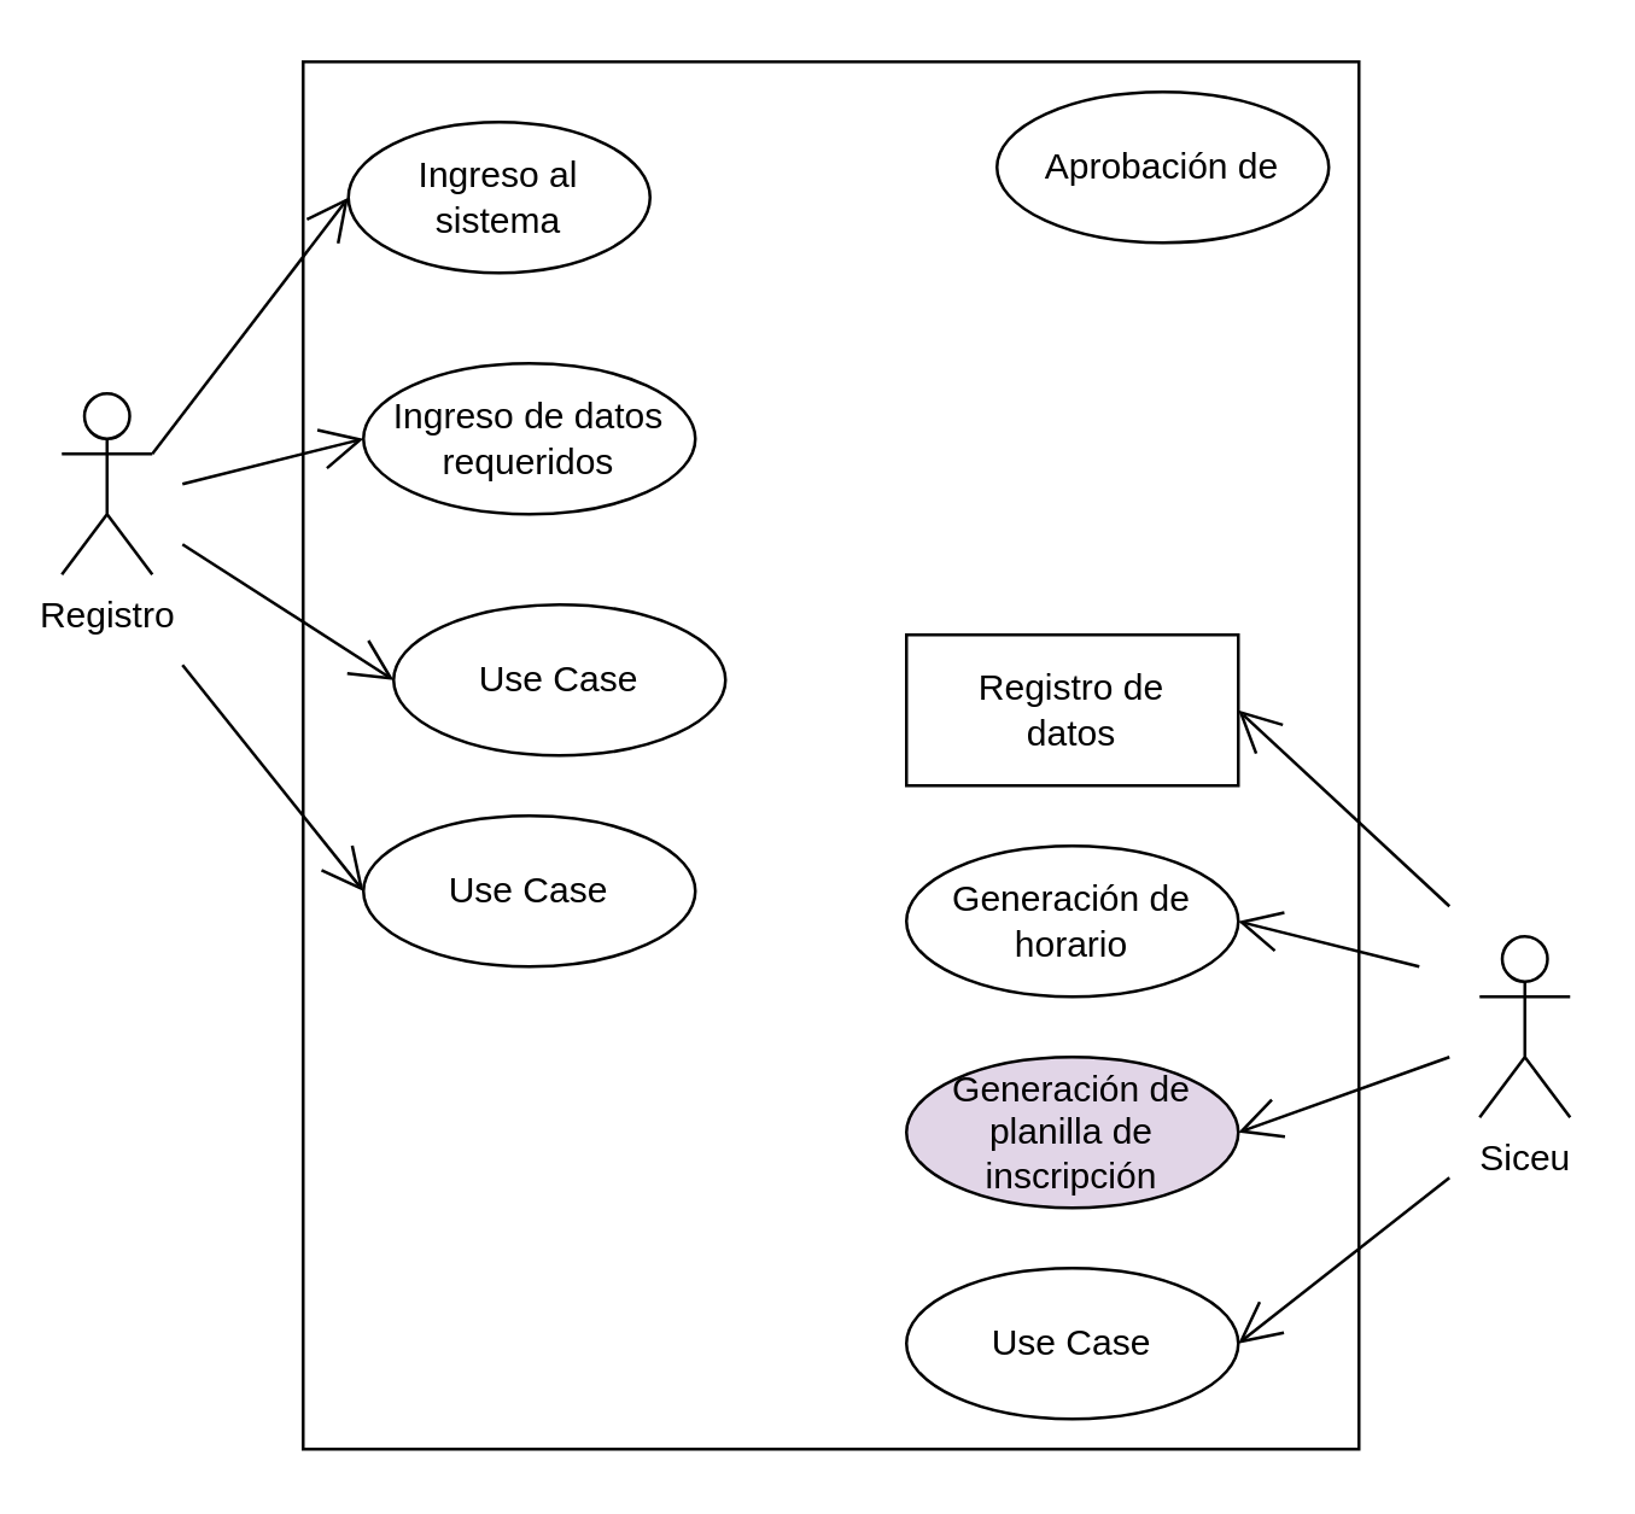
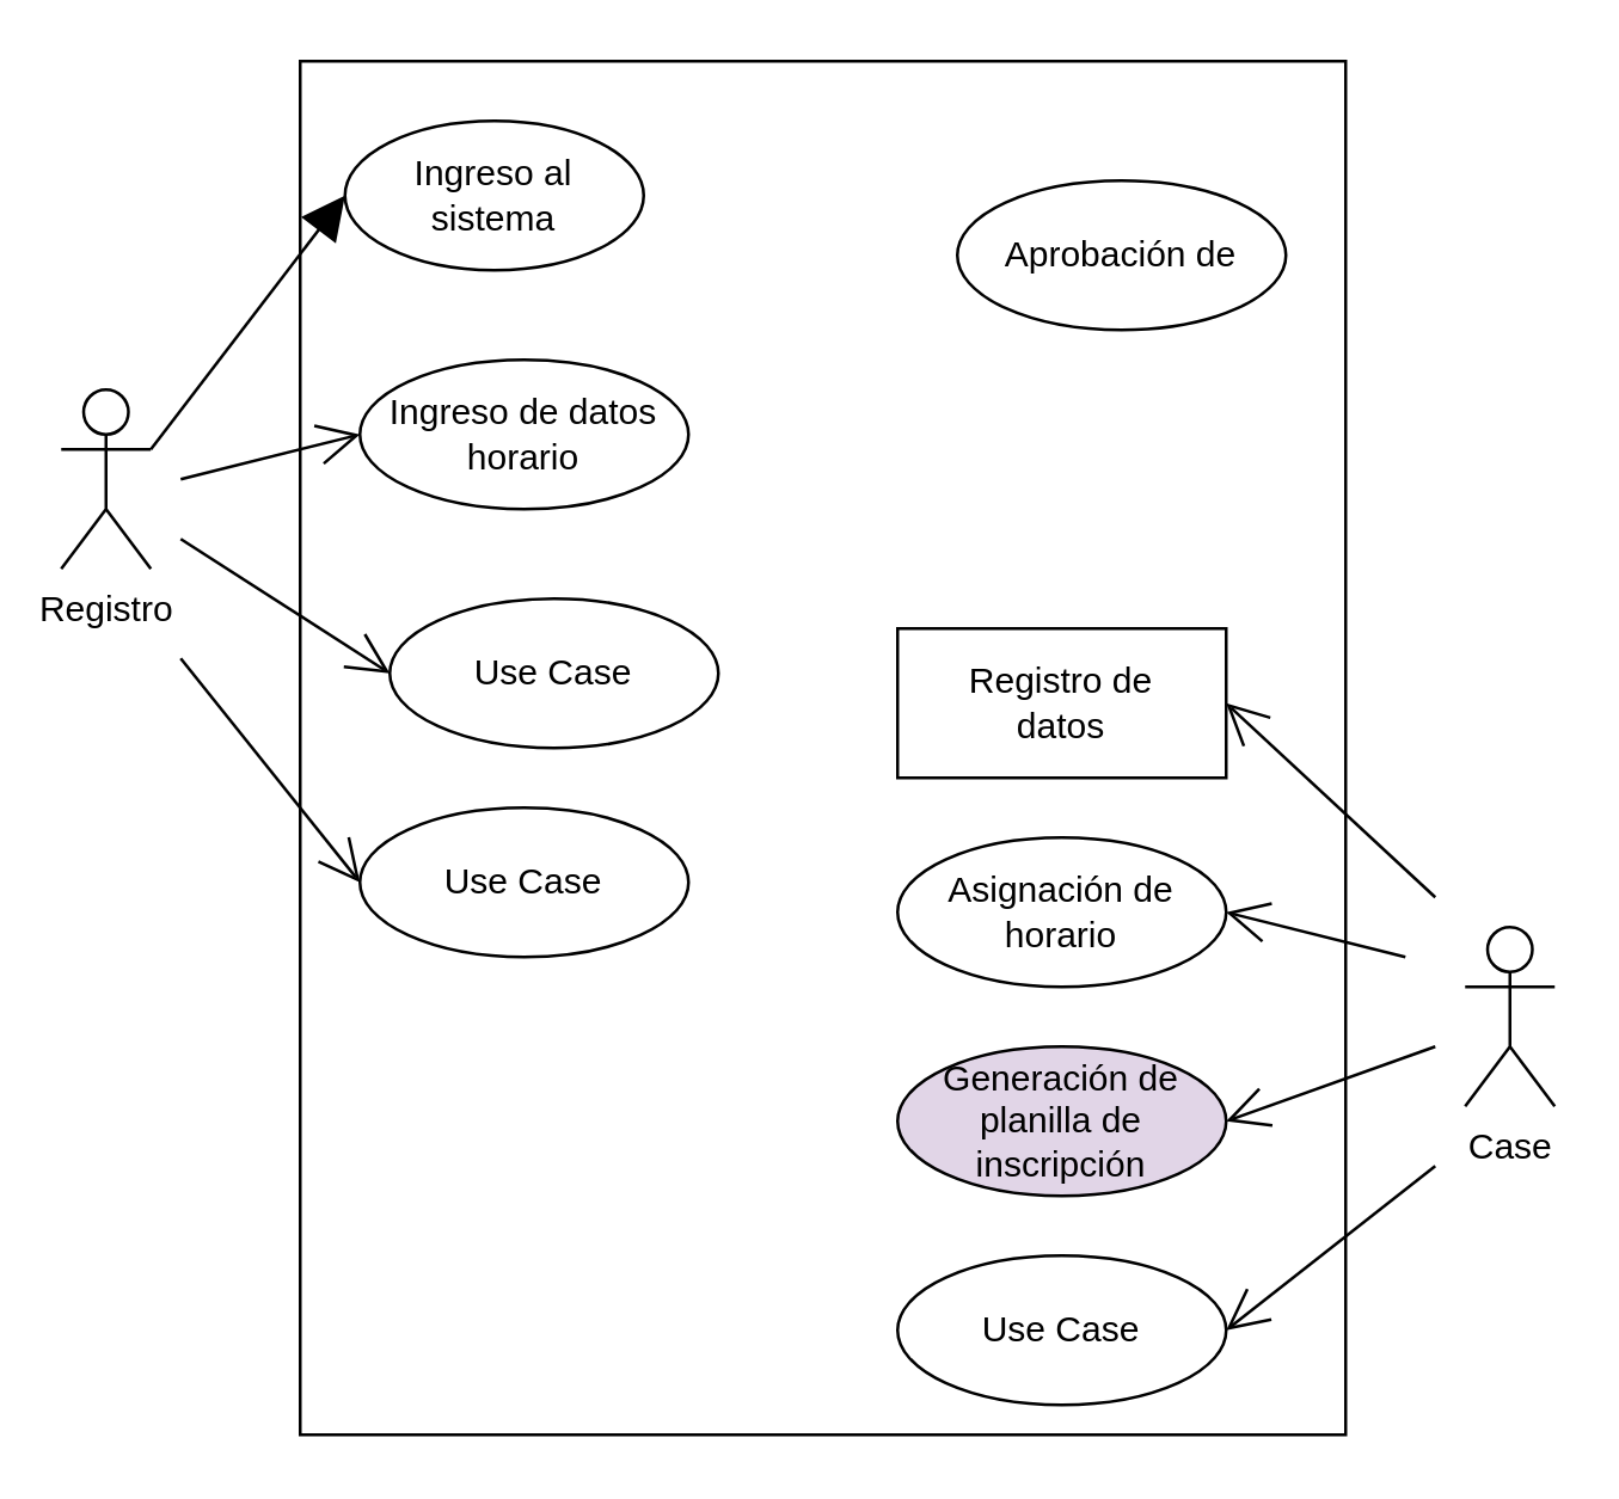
  <mxCell id="0" />
  <mxCell id="1" parent="0" />
  <mxCell id="2" value="" style="rounded=0;whiteSpace=wrap;html=1;" parent="1" vertex="1"><mxGeometry x="100" y="20" width="350" height="460" as="geometry" /></mxCell>
  <mxCell id="3" value="&lt;font style=&quot;vertical-align: inherit;&quot;&gt;&lt;font style=&quot;vertical-align: inherit;&quot;&gt;Registro&lt;/font&gt;&lt;/font&gt;" style="shape=umlActor;verticalLabelPosition=bottom;verticalAlign=top;html=1;" parent="1" vertex="1"><mxGeometry x="20" y="130" width="30" height="60" as="geometry" /></mxCell>
- <mxCell id="4" value="&lt;font style=&quot;vertical-align: inherit;&quot;&gt;&lt;font style=&quot;vertical-align: inherit;&quot;&gt;Siceu&lt;/font&gt;&lt;/font&gt;" style="shape=umlActor;verticalLabelPosition=bottom;verticalAlign=top;html=1;" parent="1" vertex="1"><mxGeometry x="490" y="310" width="30" height="60" as="geometry" /></mxCell>
+ <mxCell id="4" value="&lt;font style=&quot;vertical-align: inherit;&quot;&gt;&lt;font style=&quot;vertical-align: inherit;&quot;&gt;Case&lt;/font&gt;&lt;/font&gt;" style="shape=umlActor;verticalLabelPosition=bottom;verticalAlign=top;html=1;" parent="1" vertex="1"><mxGeometry x="490" y="310" width="30" height="60" as="geometry" /></mxCell>
  <mxCell id="5" value="&lt;font style=&quot;vertical-align: inherit;&quot;&gt;&lt;font style=&quot;vertical-align: inherit;&quot;&gt;Ingreso al&lt;br&gt;sistema&lt;/font&gt;&lt;/font&gt;" style="ellipse;whiteSpace=wrap;html=1;" parent="1" vertex="1"><mxGeometry x="115" y="40" width="100" height="50" as="geometry" /></mxCell>
- <mxCell id="6" value="&lt;font style=&quot;vertical-align: inherit;&quot;&gt;&lt;font style=&quot;vertical-align: inherit;&quot;&gt;Ingreso de datos requeridos&lt;/font&gt;&lt;/font&gt;" style="ellipse;whiteSpace=wrap;html=1;" parent="1" vertex="1"><mxGeometry x="120" y="120" width="110" height="50" as="geometry" /></mxCell>
+ <mxCell id="6" value="&lt;font style=&quot;vertical-align: inherit;&quot;&gt;&lt;font style=&quot;vertical-align: inherit;&quot;&gt;Ingreso de datos horario&lt;/font&gt;&lt;/font&gt;" style="ellipse;whiteSpace=wrap;html=1;" parent="1" vertex="1"><mxGeometry x="120" y="120" width="110" height="50" as="geometry" /></mxCell>
  <mxCell id="7" value="Use Case" style="ellipse;whiteSpace=wrap;html=1;" parent="1" vertex="1"><mxGeometry x="130" y="200" width="110" height="50" as="geometry" /></mxCell>
  <mxCell id="8" value="&lt;font style=&quot;vertical-align: inherit;&quot;&gt;&lt;font style=&quot;vertical-align: inherit;&quot;&gt;Registro de &lt;br&gt;datos&lt;/font&gt;&lt;/font&gt;" style="whiteSpace=wrap;html=1;rounded=0;" parent="1" vertex="1"><mxGeometry x="300" y="210" width="110" height="50" as="geometry" /></mxCell>
- <mxCell id="9" value="&lt;font style=&quot;vertical-align: inherit;&quot;&gt;&lt;font style=&quot;vertical-align: inherit;&quot;&gt;Generación de horario&lt;/font&gt;&lt;/font&gt;" style="ellipse;whiteSpace=wrap;html=1;" parent="1" vertex="1"><mxGeometry x="300" y="280" width="110" height="50" as="geometry" /></mxCell>
- <mxCell id="10" value="&lt;font style=&quot;vertical-align: inherit;&quot;&gt;&lt;font style=&quot;vertical-align: inherit;&quot;&gt;Aprobación de&lt;/font&gt;&lt;/font&gt;" style="ellipse;whiteSpace=wrap;html=1;" parent="1" vertex="1"><mxGeometry x="330" y="30" width="110" height="50" as="geometry" /></mxCell>
+ <mxCell id="9" value="&lt;font style=&quot;vertical-align: inherit;&quot;&gt;&lt;font style=&quot;vertical-align: inherit;&quot;&gt;Asignación de horario&lt;/font&gt;&lt;/font&gt;" style="ellipse;whiteSpace=wrap;html=1;" parent="1" vertex="1"><mxGeometry x="300" y="280" width="110" height="50" as="geometry" /></mxCell>
+ <mxCell id="10" value="&lt;font style=&quot;vertical-align: inherit;&quot;&gt;&lt;font style=&quot;vertical-align: inherit;&quot;&gt;Aprobación de&lt;/font&gt;&lt;/font&gt;" style="ellipse;whiteSpace=wrap;html=1;" parent="1" vertex="1"><mxGeometry x="320" y="60" width="110" height="50" as="geometry" /></mxCell>
  <mxCell id="11" value="&lt;font style=&quot;vertical-align: inherit;&quot;&gt;&lt;font style=&quot;vertical-align: inherit;&quot;&gt;Generación de planilla de inscripción&lt;/font&gt;&lt;/font&gt;" style="ellipse;whiteSpace=wrap;html=1;fillColor=#e1d5e7;" parent="1" vertex="1"><mxGeometry x="300" y="350" width="110" height="50" as="geometry" /></mxCell>
  <mxCell id="12" value="Use Case" style="ellipse;whiteSpace=wrap;html=1;" parent="1" vertex="1"><mxGeometry x="300" y="420" width="110" height="50" as="geometry" /></mxCell>
  <mxCell id="13" value="Use Case" style="ellipse;whiteSpace=wrap;html=1;" parent="1" vertex="1"><mxGeometry x="120" y="270" width="110" height="50" as="geometry" /></mxCell>
- <mxCell id="14" value="" style="endArrow=open;endFill=1;endSize=12;html=1;rounded=0;exitX=1;exitY=0.333;exitDx=0;exitDy=0;exitPerimeter=0;entryX=0;entryY=0.5;entryDx=0;entryDy=0;" edge="1" parent="1" source="3" target="5"><mxGeometry width="160" relative="1" as="geometry"><mxPoint x="220" y="250" as="sourcePoint" /><mxPoint x="380" y="250" as="targetPoint" /></mxGeometry></mxCell>
+ <mxCell id="14" value="" style="endArrow=block;endFill=1;endSize=12;html=1;rounded=0;exitX=1;exitY=0.333;exitDx=0;exitDy=0;exitPerimeter=0;entryX=0;entryY=0.5;entryDx=0;entryDy=0;" edge="1" parent="1" source="3" target="5"><mxGeometry width="160" relative="1" as="geometry"><mxPoint x="220" y="250" as="sourcePoint" /><mxPoint x="380" y="250" as="targetPoint" /></mxGeometry></mxCell>
  <mxCell id="15" value="" style="endArrow=open;endFill=1;endSize=12;html=1;rounded=0;exitX=1;exitY=0.333;exitDx=0;exitDy=0;exitPerimeter=0;entryX=0;entryY=0.5;entryDx=0;entryDy=0;" edge="1" parent="1" target="6"><mxGeometry width="160" relative="1" as="geometry"><mxPoint x="60" y="160" as="sourcePoint" /><mxPoint x="125" y="75" as="targetPoint" /></mxGeometry></mxCell>
  <mxCell id="16" value="" style="endArrow=open;endFill=1;endSize=12;html=1;rounded=0;entryX=0;entryY=0.5;entryDx=0;entryDy=0;" edge="1" parent="1" target="7"><mxGeometry width="160" relative="1" as="geometry"><mxPoint x="60" y="180" as="sourcePoint" /><mxPoint x="130" y="155" as="targetPoint" /></mxGeometry></mxCell>
  <mxCell id="17" value="" style="endArrow=open;endFill=1;endSize=12;html=1;rounded=0;entryX=0;entryY=0.5;entryDx=0;entryDy=0;" edge="1" parent="1" target="13"><mxGeometry width="160" relative="1" as="geometry"><mxPoint x="60" y="220" as="sourcePoint" /><mxPoint x="140" y="235" as="targetPoint" /></mxGeometry></mxCell>
  <mxCell id="18" value="" style="endArrow=open;endFill=1;endSize=12;html=1;rounded=0;entryX=1;entryY=0.5;entryDx=0;entryDy=0;" edge="1" parent="1" target="8"><mxGeometry width="160" relative="1" as="geometry"><mxPoint x="480" y="300" as="sourcePoint" /><mxPoint x="380" y="250" as="targetPoint" /></mxGeometry></mxCell>
  <mxCell id="19" value="" style="endArrow=open;endFill=1;endSize=12;html=1;rounded=0;entryX=1;entryY=0.5;entryDx=0;entryDy=0;" edge="1" parent="1" target="9"><mxGeometry width="160" relative="1" as="geometry"><mxPoint x="470" y="320" as="sourcePoint" /><mxPoint x="420" y="245" as="targetPoint" /></mxGeometry></mxCell>
  <mxCell id="20" value="" style="endArrow=open;endFill=1;endSize=12;html=1;rounded=0;entryX=1;entryY=0.5;entryDx=0;entryDy=0;" edge="1" parent="1" target="11"><mxGeometry width="160" relative="1" as="geometry"><mxPoint x="480" y="350" as="sourcePoint" /><mxPoint x="420" y="315" as="targetPoint" /></mxGeometry></mxCell>
  <mxCell id="21" value="" style="endArrow=open;endFill=1;endSize=12;html=1;rounded=0;entryX=1;entryY=0.5;entryDx=0;entryDy=0;" edge="1" parent="1" target="12"><mxGeometry width="160" relative="1" as="geometry"><mxPoint x="480" y="390" as="sourcePoint" /><mxPoint x="420" y="385" as="targetPoint" /></mxGeometry></mxCell>
